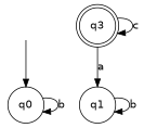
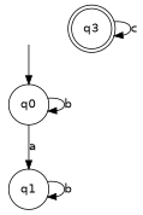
  digraph {
    fontname="DejaVu Sans"
    rankdir=TB
    node [fontname="DejaVu Sans" shape=circle]
    edge [fontname="DejaVu Sans"]
    "" [shape=plaintext]
    n2 [label=q0]
    n3 [label=q1]
    n4 [label=q3 shape=doublecircle]
    "" -> n2
    n2 -> n2 [label=b]
-   n4 -> n3 [label=a]
+   n2 -> n3 [label=a]
    n3 -> n3 [label=b]
    n4 -> n4 [label=c]
  }
